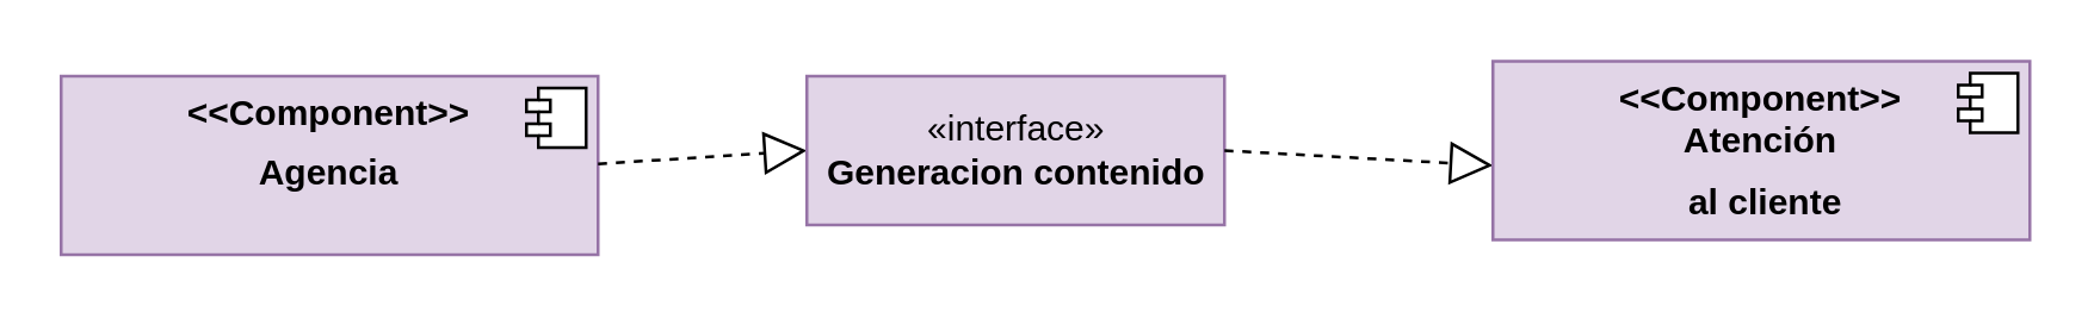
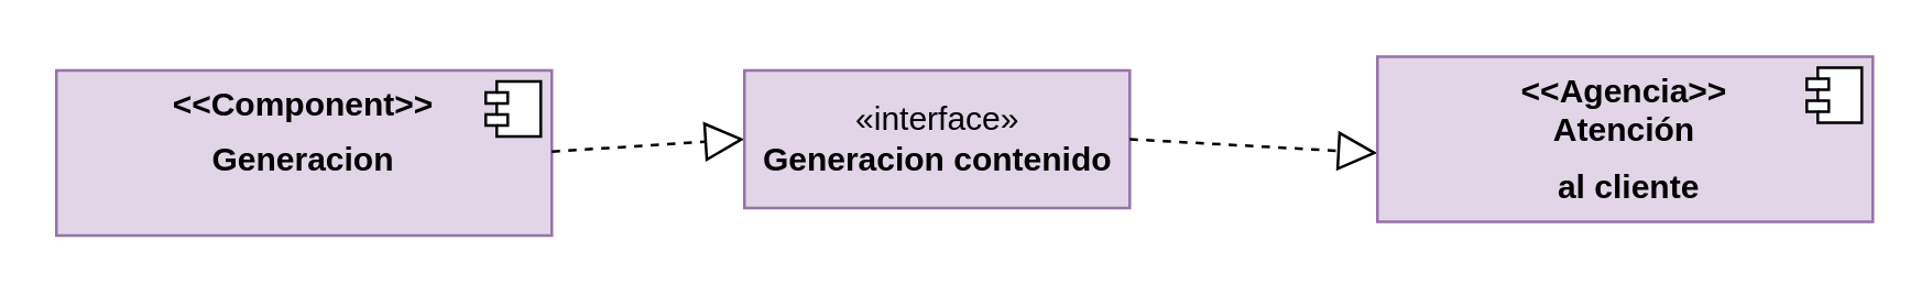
  <mxCell id="0" />
  <mxCell id="1" parent="0" />
- <mxCell id="2" value="&lt;p style=&quot;margin:0px;margin-top:6px;text-align:center;&quot;&gt;&lt;b&gt;&amp;lt;&amp;lt;Component&amp;gt;&amp;gt;&lt;/b&gt;&lt;/p&gt;&lt;p style=&quot;margin:0px;margin-top:6px;text-align:center;&quot;&gt;&lt;b&gt;Agencia&lt;/b&gt;&lt;/p&gt;" style="align=left;overflow=fill;html=1;dropTarget=0;fillColor=#e1d5e7;strokeColor=#9673a6;" vertex="1" parent="1"><mxGeometry x="20" y="25" width="180" height="60" as="geometry" /></mxCell>
+ <mxCell id="2" value="&lt;p style=&quot;margin:0px;margin-top:6px;text-align:center;&quot;&gt;&lt;b&gt;&amp;lt;&amp;lt;Component&amp;gt;&amp;gt;&lt;/b&gt;&lt;/p&gt;&lt;p style=&quot;margin:0px;margin-top:6px;text-align:center;&quot;&gt;&lt;b&gt;Generacion&lt;/b&gt;&lt;/p&gt;" style="align=left;overflow=fill;html=1;dropTarget=0;fillColor=#e1d5e7;strokeColor=#9673a6;" vertex="1" parent="1"><mxGeometry x="20" y="25" width="180" height="60" as="geometry" /></mxCell>
  <mxCell id="3" value="" style="shape=component;jettyWidth=8;jettyHeight=4;" vertex="1" parent="2"><mxGeometry x="1" width="20" height="20" relative="1" as="geometry"><mxPoint x="-24" y="4" as="offset" /></mxGeometry></mxCell>
  <mxCell id="4" value="" style="endArrow=block;dashed=1;endFill=0;endSize=12;html=1;rounded=0;entryX=0;entryY=0.5;entryDx=0;entryDy=0;" edge="1" parent="1" target="5"><mxGeometry width="160" relative="1" as="geometry"><mxPoint x="200" y="54.5" as="sourcePoint" /><mxPoint x="300" y="55" as="targetPoint" /></mxGeometry></mxCell>
  <mxCell id="5" value="«interface»&lt;br&gt;&lt;b&gt;Generacion contenido&lt;/b&gt;" style="html=1;fillColor=#e1d5e7;strokeColor=#9673a6;" vertex="1" parent="1"><mxGeometry x="270" y="25" width="140" height="50" as="geometry" /></mxCell>
  <mxCell id="6" value="" style="endArrow=block;dashed=1;endFill=0;endSize=12;html=1;rounded=0;exitX=1;exitY=0.5;exitDx=0;exitDy=0;" edge="1" parent="1" source="5"><mxGeometry width="160" relative="1" as="geometry"><mxPoint x="440" y="55" as="sourcePoint" /><mxPoint x="500" y="55" as="targetPoint" /></mxGeometry></mxCell>
- <mxCell id="7" value="&lt;p style=&quot;margin:0px;margin-top:6px;text-align:center;&quot;&gt;&lt;b&gt;&amp;lt;&amp;lt;Component&amp;gt;&amp;gt;&lt;/b&gt;&lt;/p&gt;&lt;div style=&quot;text-align: center;&quot;&gt;&lt;span style=&quot;background-color: initial;&quot;&gt;&lt;b&gt;Atención&lt;/b&gt;&lt;/span&gt;&lt;/div&gt;&lt;p style=&quot;margin:0px;margin-top:6px;text-align:center;&quot;&gt;&lt;b&gt;&amp;nbsp;al cliente&lt;/b&gt;&lt;/p&gt;" style="align=left;overflow=fill;html=1;dropTarget=0;fillColor=#e1d5e7;strokeColor=#9673a6;" vertex="1" parent="1"><mxGeometry x="500" y="20" width="180" height="60" as="geometry" /></mxCell>
+ <mxCell id="7" value="&lt;p style=&quot;margin:0px;margin-top:6px;text-align:center;&quot;&gt;&lt;b&gt;&amp;lt;&amp;lt;Agencia&amp;gt;&amp;gt;&lt;/b&gt;&lt;/p&gt;&lt;div style=&quot;text-align: center;&quot;&gt;&lt;span style=&quot;background-color: initial;&quot;&gt;&lt;b&gt;Atención&lt;/b&gt;&lt;/span&gt;&lt;/div&gt;&lt;p style=&quot;margin:0px;margin-top:6px;text-align:center;&quot;&gt;&lt;b&gt;&amp;nbsp;al cliente&lt;/b&gt;&lt;/p&gt;" style="align=left;overflow=fill;html=1;dropTarget=0;fillColor=#e1d5e7;strokeColor=#9673a6;" vertex="1" parent="1"><mxGeometry x="500" y="20" width="180" height="60" as="geometry" /></mxCell>
  <mxCell id="8" value="" style="shape=component;jettyWidth=8;jettyHeight=4;" vertex="1" parent="7"><mxGeometry x="1" width="20" height="20" relative="1" as="geometry"><mxPoint x="-24" y="4" as="offset" /></mxGeometry></mxCell>
